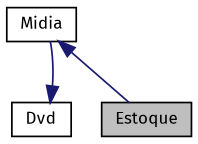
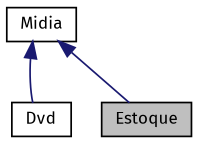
  digraph {
    fontname="Fira Sans"
    node [color=black fillcolor=white fontname="Fira Sans" fontsize=10 shape=record style=filled]
    edge [color=midnightblue dir=back fontname="Fira Sans" fontsize=10 labelfontname=Helvetica labelfontsize=10 style=solid]
    n1 [fillcolor=grey75 fontcolor=black height=0.2 label=Estoque width=0.4]
    n2 [height=0.2 label=Dvd width=0.4]
    n3 [height=0.2 label=Midia width=0.4]
    n3 -> n1
-   n2 -> n3
+   n3 -> n2
  }
